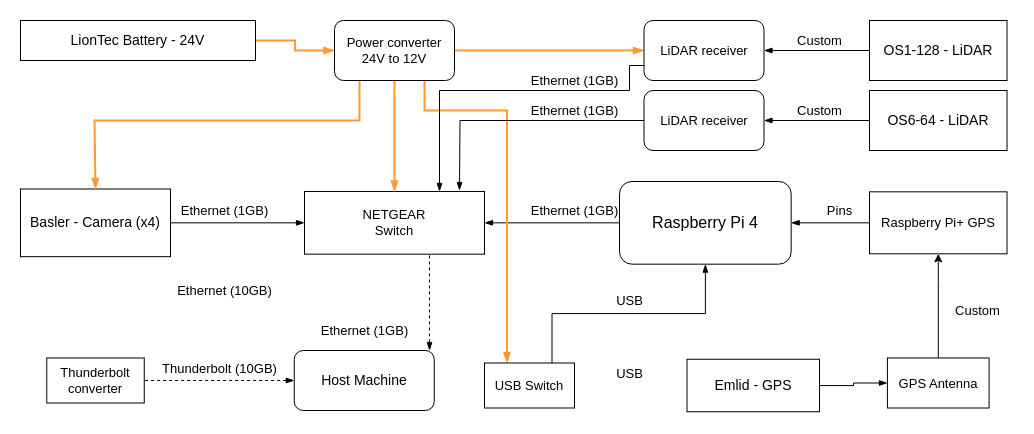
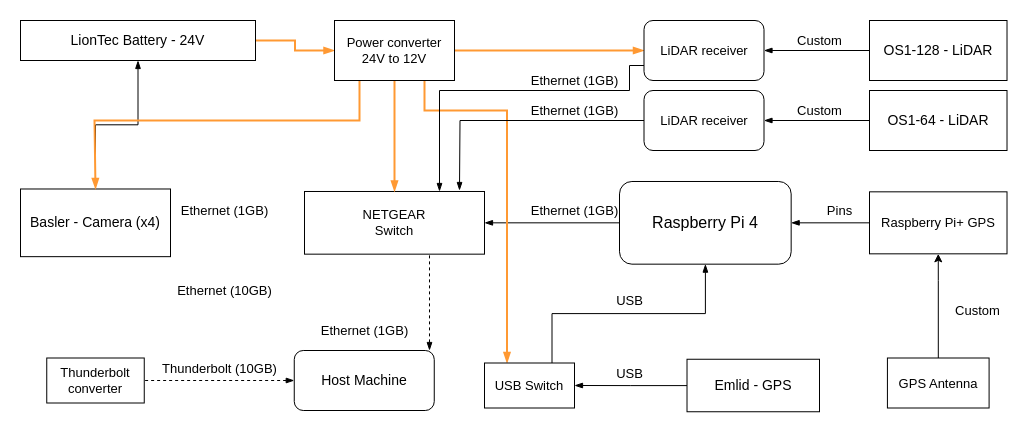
  <mxCell id="0" />
  <mxCell id="1" parent="0" />
  <mxCell id="2" style="edgeStyle=orthogonalEdgeStyle;rounded=0;orthogonalLoop=1;jettySize=auto;html=1;endArrow=blockThin;endFill=1;strokeColor=#000000;strokeWidth=1;fontFamily=Helvetica;fontColor=#000000;" parent="1" source="3" target="6" edge="1"><mxGeometry relative="1" as="geometry" /></mxCell>
  <mxCell id="3" value="&lt;div style=&quot;font-size: 16px&quot;&gt;Raspberry Pi 4&lt;br&gt;&lt;/div&gt;" style="rounded=1;whiteSpace=wrap;html=1;shadow=0;glass=0;comic=0;strokeColor=#000000;strokeWidth=1;fillColor=#ffffff;gradientColor=none;fontFamily=Helvetica;FType=g;fontSize=13;fontColor=#000000;" parent="1" vertex="1"><mxGeometry x="619" y="180.99" width="171.67" height="82.67" as="geometry" /></mxCell>
  <mxCell id="4" style="edgeStyle=orthogonalEdgeStyle;rounded=0;orthogonalLoop=1;jettySize=auto;html=1;entryX=1;entryY=0.5;entryDx=0;entryDy=0;endArrow=blockThin;endFill=1;strokeColor=#000000;strokeWidth=1;fontFamily=Helvetica;fontSize=13;fontColor=#000000;" parent="1" source="5" target="3" edge="1"><mxGeometry relative="1" as="geometry" /></mxCell>
  <mxCell id="5" value="&lt;font style=&quot;font-size: 13px&quot;&gt;Raspberry Pi+ GPS&lt;/font&gt;" style="rounded=0;whiteSpace=wrap;html=1;shadow=0;glass=0;comic=0;strokeColor=#000000;strokeWidth=1;fillColor=#ffffff;gradientColor=none;fontFamily=Helvetica;fontSize=13;fontColor=#000000;" parent="1" vertex="1"><mxGeometry x="869" y="191.33" width="137.51" height="62" as="geometry" /></mxCell>
  <mxCell id="6" value="&lt;div&gt;&lt;font style=&quot;font-size: 13px&quot;&gt;NETGEAR &lt;br&gt;&lt;/font&gt;&lt;/div&gt;&lt;div&gt;&lt;font style=&quot;font-size: 13px&quot;&gt;Switch&lt;/font&gt;&lt;/div&gt;" style="rounded=0;whiteSpace=wrap;html=1;shadow=0;glass=0;comic=0;strokeColor=#000000;strokeWidth=1;fillColor=#ffffff;gradientColor=none;fontFamily=Helvetica;fontSize=13;fontColor=#000000;" parent="1" vertex="1"><mxGeometry x="304" y="190.99" width="180" height="62.67" as="geometry" /></mxCell>
- <mxCell id="7" style="edgeStyle=orthogonalEdgeStyle;rounded=0;orthogonalLoop=1;jettySize=auto;html=1;endArrow=blockThin;endFill=1;fontFamily=Helvetica;fontSize=13;fontColor=#000000;strokeColor=#000000;" parent="1" source="8" target="6" edge="1"><mxGeometry relative="1" as="geometry" /></mxCell>
+ <mxCell id="7" style="edgeStyle=orthogonalEdgeStyle;rounded=0;orthogonalLoop=1;jettySize=auto;html=1;endArrow=blockThin;endFill=1;fontFamily=Helvetica;fontSize=13;fontColor=#000000;strokeColor=#000000;" parent="1" source="8" target="10" edge="1"><mxGeometry relative="1" as="geometry" /></mxCell>
  <mxCell id="8" value="&lt;div style=&quot;font-size: 14px&quot;&gt;Basler - Camera (x4)&lt;br&gt;&lt;/div&gt;" style="rounded=0;whiteSpace=wrap;html=1;shadow=0;glass=0;comic=0;strokeColor=#000000;strokeWidth=1;fillColor=#ffffff;gradientColor=none;fontFamily=Helvetica;fontSize=13;fontColor=#000000;" parent="1" vertex="1"><mxGeometry x="20" y="188.49" width="150" height="67.67" as="geometry" /></mxCell>
  <mxCell id="9" style="edgeStyle=orthogonalEdgeStyle;rounded=0;orthogonalLoop=1;jettySize=auto;html=1;fillColor=#ffe6cc;strokeColor=#FF9933;strokeWidth=2;endArrow=blockThin;endFill=1;fontFamily=Helvetica;fontSize=13;fontColor=#000000;" parent="1" source="10" target="15" edge="1"><mxGeometry relative="1" as="geometry" /></mxCell>
  <mxCell id="10" value="&lt;div style=&quot;font-size: 14px&quot;&gt;LionTec Battery - 24V&lt;br style=&quot;font-size: 13px&quot;&gt;&lt;/div&gt;" style="rounded=0;whiteSpace=wrap;html=1;shadow=0;glass=0;comic=0;strokeColor=#000000;strokeWidth=1;fillColor=#ffffff;gradientColor=none;fontFamily=Helvetica;fontSize=13;fontColor=#000000;" parent="1" vertex="1"><mxGeometry x="20" y="20" width="235" height="40" as="geometry" /></mxCell>
  <mxCell id="11" style="edgeStyle=orthogonalEdgeStyle;rounded=0;orthogonalLoop=1;jettySize=auto;html=1;endArrow=blockThin;endFill=1;strokeColor=#FF9933;strokeWidth=2;fontFamily=Helvetica;fontSize=13;fontColor=#000000;" parent="1" source="15" target="6" edge="1"><mxGeometry relative="1" as="geometry" /></mxCell>
  <mxCell id="12" style="edgeStyle=orthogonalEdgeStyle;rounded=0;orthogonalLoop=1;jettySize=auto;html=1;entryX=0.5;entryY=0;entryDx=0;entryDy=0;endArrow=blockThin;endFill=1;strokeColor=#FF9933;strokeWidth=2;fontFamily=Helvetica;fontSize=13;fontColor=#000000;" parent="1" source="15" target="8" edge="1"><mxGeometry relative="1" as="geometry"><Array as="points"><mxPoint x="359" y="120" /><mxPoint x="94" y="120" /></Array></mxGeometry></mxCell>
  <mxCell id="13" style="edgeStyle=orthogonalEdgeStyle;rounded=0;orthogonalLoop=1;jettySize=auto;html=1;entryX=0;entryY=0.5;entryDx=0;entryDy=0;endArrow=blockThin;endFill=1;strokeColor=#FF9933;strokeWidth=2;fontFamily=Helvetica;fontSize=13;fontColor=#000000;" parent="1" source="15" target="17" edge="1"><mxGeometry relative="1" as="geometry" /></mxCell>
  <mxCell id="14" style="edgeStyle=orthogonalEdgeStyle;rounded=0;orthogonalLoop=1;jettySize=auto;html=1;exitX=0.75;exitY=1;exitDx=0;exitDy=0;endArrow=blockThin;endFill=1;strokeColor=#FF9933;strokeWidth=2;entryX=0.25;entryY=0;entryDx=0;entryDy=0;fontFamily=Helvetica;fontColor=#000000;" parent="1" source="15" target="23" edge="1"><mxGeometry relative="1" as="geometry"><Array as="points"><mxPoint x="424" y="110" /><mxPoint x="507" y="110" /></Array></mxGeometry></mxCell>
- <mxCell id="15" value="Power converter 24V to 12V" style="rounded=1;whiteSpace=wrap;html=1;shadow=0;glass=0;comic=0;strokeColor=#000000;strokeWidth=1;fillColor=#ffffff;gradientColor=none;fontFamily=Helvetica;fontSize=13;fontColor=#000000;" parent="1" vertex="1"><mxGeometry x="334" y="20" width="120" height="60" as="geometry" /></mxCell>
+ <mxCell id="15" value="Power converter 24V to 12V" style="whiteSpace=wrap;html=1;shadow=0;glass=0;comic=0;strokeColor=#000000;strokeWidth=1;fillColor=#ffffff;gradientColor=none;fontFamily=Helvetica;fontSize=13;fontColor=#000000;rounded=0;" parent="1" vertex="1"><mxGeometry x="334" y="20" width="120" height="60" as="geometry" /></mxCell>
  <mxCell id="16" style="edgeStyle=orthogonalEdgeStyle;rounded=0;orthogonalLoop=1;jettySize=auto;html=1;entryX=0.75;entryY=0;entryDx=0;entryDy=0;endArrow=blockThin;endFill=1;strokeColor=#000000;strokeWidth=1;fontFamily=Helvetica;fontSize=13;fontColor=#000000;exitX=0;exitY=0.75;exitDx=0;exitDy=0;" parent="1" source="17" target="6" edge="1"><mxGeometry relative="1" as="geometry"><Array as="points"><mxPoint x="629" y="65" /><mxPoint x="629" y="90" /><mxPoint x="439" y="90" /></Array></mxGeometry></mxCell>
  <mxCell id="17" value="&lt;div style=&quot;font-size: 13px&quot;&gt;&lt;font&gt;LiDAR receiver&lt;/font&gt;&lt;/div&gt;" style="rounded=1;whiteSpace=wrap;html=1;shadow=0;glass=0;comic=0;strokeColor=#000000;strokeWidth=1;fillColor=#ffffff;gradientColor=none;fontFamily=Helvetica;fontSize=13;fontColor=#000000;" parent="1" vertex="1"><mxGeometry x="643.5" y="20" width="120" height="60" as="geometry" /></mxCell>
  <mxCell id="18" style="edgeStyle=orthogonalEdgeStyle;rounded=0;orthogonalLoop=1;jettySize=auto;html=1;entryX=0.5;entryY=1;entryDx=0;entryDy=0;fontFamily=Helvetica;fontColor=#000000;strokeColor=#000000;" parent="1" source="19" target="5" edge="1"><mxGeometry relative="1" as="geometry"><Array as="points"><mxPoint x="938" y="280" /><mxPoint x="938" y="280" /></Array><mxPoint x="947" y="250" as="targetPoint" /></mxGeometry></mxCell>
  <mxCell id="19" value="GPS Antenna" style="rounded=0;whiteSpace=wrap;html=1;shadow=0;glass=0;comic=0;strokeColor=#000000;strokeWidth=1;fillColor=#ffffff;gradientColor=none;fontFamily=Helvetica;fontSize=13;fontColor=#000000;" parent="1" vertex="1"><mxGeometry x="886.92" y="357.5" width="101.67" height="50" as="geometry" /></mxCell>
  <mxCell id="20" style="edgeStyle=orthogonalEdgeStyle;rounded=0;orthogonalLoop=1;jettySize=auto;html=1;endArrow=blockThin;endFill=1;strokeColor=#000000;strokeWidth=1;fontFamily=Helvetica;fontSize=13;fontColor=#000000;" parent="1" source="21" target="17" edge="1"><mxGeometry relative="1" as="geometry" /></mxCell>
  <mxCell id="21" value="&lt;div&gt;&lt;font style=&quot;font-size: 14px&quot;&gt;OS1-128 - LiDAR&lt;/font&gt;&lt;/div&gt;&lt;font style=&quot;font-size: 12px&quot;&gt;&lt;b&gt;&lt;font style=&quot;font-size: 12px&quot;&gt;&lt;/font&gt;&lt;/b&gt;&lt;/font&gt;" style="rounded=0;whiteSpace=wrap;html=1;shadow=0;glass=0;comic=0;strokeColor=#000000;strokeWidth=1;fillColor=#ffffff;gradientColor=none;fontFamily=Helvetica;fontSize=13;fontColor=#000000;" parent="1" vertex="1"><mxGeometry x="869" y="20" width="137.51" height="60" as="geometry" /></mxCell>
  <mxCell id="22" style="edgeStyle=orthogonalEdgeStyle;rounded=0;orthogonalLoop=1;jettySize=auto;html=1;exitX=0.75;exitY=0;exitDx=0;exitDy=0;endArrow=blockThin;endFill=1;strokeColor=#000000;strokeWidth=1;fontFamily=Helvetica;fontColor=#000000;" parent="1" source="23" target="3" edge="1"><mxGeometry relative="1" as="geometry" /></mxCell>
  <mxCell id="23" value="USB Switch" style="rounded=0;whiteSpace=wrap;html=1;shadow=0;glass=0;comic=0;strokeColor=#000000;strokeWidth=1;fillColor=#ffffff;gradientColor=none;fontFamily=Helvetica;fontSize=13;fontColor=#000000;" parent="1" vertex="1"><mxGeometry x="484" y="362.5" width="90" height="45" as="geometry" /></mxCell>
- <mxCell id="24" style="edgeStyle=orthogonalEdgeStyle;rounded=0;orthogonalLoop=1;jettySize=auto;html=1;endArrow=blockThin;endFill=1;strokeColor=#000000;strokeWidth=1;fontFamily=Helvetica;fontColor=#000000;" parent="1" source="25" target="19" edge="1"><mxGeometry relative="1" as="geometry" /></mxCell>
+ <mxCell id="24" style="edgeStyle=orthogonalEdgeStyle;rounded=0;orthogonalLoop=1;jettySize=auto;html=1;endArrow=blockThin;endFill=1;strokeColor=#000000;strokeWidth=1;fontFamily=Helvetica;fontColor=#000000;" parent="1" source="25" target="23" edge="1"><mxGeometry relative="1" as="geometry" /></mxCell>
  <mxCell id="25" value="&lt;font style=&quot;font-size: 14px&quot;&gt;Emlid - GPS&lt;/font&gt;&lt;font style=&quot;font-size: 14px&quot;&gt;&lt;br&gt;&lt;/font&gt;" style="rounded=0;whiteSpace=wrap;html=1;shadow=0;glass=0;comic=0;strokeColor=#000000;strokeWidth=1;fillColor=#ffffff;gradientColor=none;fontFamily=Helvetica;fontSize=13;fontColor=#000000;" parent="1" vertex="1"><mxGeometry x="686.51" y="358.75" width="132.49" height="52.5" as="geometry" /></mxCell>
  <mxCell id="26" value="Thunderbolt converter" style="rounded=0;whiteSpace=wrap;html=1;shadow=0;glass=0;comic=0;strokeColor=#000000;strokeWidth=1;fillColor=#ffffff;gradientColor=none;fontFamily=Helvetica;fontSize=13;fontColor=#000000;" parent="1" vertex="1"><mxGeometry x="46.25" y="357.5" width="97.5" height="45" as="geometry" /></mxCell>
  <mxCell id="27" value="&lt;div style=&quot;font-size: 13px;&quot;&gt;USB&lt;/div&gt;" style="text;html=1;align=center;verticalAlign=middle;resizable=0;points=[];autosize=1;fontFamily=Helvetica;fontSize=13;fontColor=#000000;" parent="1" vertex="1"><mxGeometry x="609" y="290" width="40" height="20" as="geometry" /></mxCell>
  <mxCell id="28" value="&lt;div&gt;Custom&lt;/div&gt;" style="text;html=1;align=center;verticalAlign=middle;resizable=0;points=[];autosize=1;fontFamily=Helvetica;fontSize=13;fontColor=#000000;" parent="1" vertex="1"><mxGeometry x="941.51" y="300" width="70" height="20" as="geometry" /></mxCell>
  <mxCell id="29" value="Pins" style="text;html=1;align=center;verticalAlign=middle;resizable=0;points=[];autosize=1;fontFamily=Helvetica;fontSize=13;fontColor=#000000;" parent="1" vertex="1"><mxGeometry x="819" y="200" width="40" height="20" as="geometry" /></mxCell>
  <mxCell id="30" value="Custom" style="text;html=1;align=center;verticalAlign=middle;resizable=0;points=[];autosize=1;fontFamily=Helvetica;fontSize=13;fontColor=#000000;" parent="1" vertex="1"><mxGeometry x="784" y="30" width="70" height="20" as="geometry" /></mxCell>
  <mxCell id="31" value="Ethernet (1GB)" style="text;html=1;align=center;verticalAlign=middle;resizable=0;points=[];autosize=1;fontFamily=Helvetica;fontSize=13;fontColor=#000000;" parent="1" vertex="1"><mxGeometry x="514" y="70" width="120" height="20" as="geometry" /></mxCell>
  <mxCell id="32" value="Ethernet (1GB)" style="text;html=1;align=center;verticalAlign=middle;resizable=0;points=[];autosize=1;fontFamily=Helvetica;fontSize=13;fontColor=#000000;" parent="1" vertex="1"><mxGeometry x="514" y="200" width="120" height="20" as="geometry" /></mxCell>
  <mxCell id="33" value="Ethernet (1GB)" style="text;html=1;align=center;verticalAlign=middle;resizable=0;points=[];autosize=1;fontFamily=Helvetica;fontSize=13;fontColor=#000000;" parent="1" vertex="1"><mxGeometry x="164" y="200" width="120" height="20" as="geometry" /></mxCell>
  <mxCell id="34" value="Ethernet (10GB)" style="text;html=1;align=center;verticalAlign=middle;resizable=0;points=[];autosize=1;fontFamily=Helvetica;fontSize=13;fontColor=#000000;" parent="1" vertex="1"><mxGeometry x="164" y="280" width="120" height="20" as="geometry" /></mxCell>
  <mxCell id="35" style="edgeStyle=orthogonalEdgeStyle;rounded=0;orthogonalLoop=1;jettySize=auto;html=1;endArrow=none;endFill=0;strokeColor=#000000;strokeWidth=1;fontFamily=Helvetica;fontSize=13;dashed=1;startArrow=blockThin;startFill=1;fontColor=#000000;" parent="1" source="37" target="6" edge="1"><mxGeometry relative="1" as="geometry"><Array as="points"><mxPoint x="429" y="290" /><mxPoint x="429" y="290" /></Array></mxGeometry></mxCell>
  <mxCell id="36" style="edgeStyle=orthogonalEdgeStyle;rounded=0;orthogonalLoop=1;jettySize=auto;html=1;endArrow=none;endFill=0;dashed=1;startArrow=blockThin;startFill=1;fontFamily=Helvetica;fontColor=#000000;strokeColor=#000000;" parent="1" source="37" target="26" edge="1"><mxGeometry relative="1" as="geometry" /></mxCell>
  <mxCell id="37" value="&lt;div&gt;&lt;font style=&quot;font-size: 14px&quot;&gt;Host Machine&lt;br&gt;&lt;/font&gt;&lt;/div&gt;" style="rounded=1;whiteSpace=wrap;html=1;shadow=0;glass=0;comic=0;strokeColor=#000000;strokeWidth=1;fillColor=#ffffff;gradientColor=none;fontFamily=Helvetica;fontSize=13;FType=g;fontColor=#000000;" parent="1" vertex="1"><mxGeometry x="293.75" y="350" width="140" height="60" as="geometry" /></mxCell>
  <mxCell id="38" value="Thunderbolt (10GB)" style="text;html=1;align=center;verticalAlign=middle;resizable=0;points=[];autosize=1;fontFamily=Helvetica;fontSize=13;fontColor=#000000;" parent="1" vertex="1"><mxGeometry x="143.75" y="357.5" width="150" height="20" as="geometry" /></mxCell>
  <mxCell id="39" value="Ethernet (1GB)" style="text;html=1;align=center;verticalAlign=middle;resizable=0;points=[];autosize=1;fontFamily=Helvetica;fontSize=13;fontColor=#000000;" parent="1" vertex="1"><mxGeometry x="304" y="320" width="120" height="20" as="geometry" /></mxCell>
  <mxCell id="40" value="&lt;div style=&quot;font-size: 13px;&quot;&gt;USB&lt;/div&gt;" style="text;html=1;align=center;verticalAlign=middle;resizable=0;points=[];autosize=1;fontFamily=Helvetica;fontSize=13;fontColor=#000000;" parent="1" vertex="1"><mxGeometry x="609" y="362.5" width="40" height="20" as="geometry" /></mxCell>
  <mxCell id="41" style="edgeStyle=orthogonalEdgeStyle;rounded=0;orthogonalLoop=1;jettySize=auto;html=1;strokeWidth=1;strokeColor=#000000;endArrow=blockThin;endFill=1;" parent="1" source="42" edge="1"><mxGeometry relative="1" as="geometry"><mxPoint x="459" y="190" as="targetPoint" /></mxGeometry></mxCell>
  <mxCell id="42" value="&lt;div style=&quot;font-size: 13px&quot;&gt;&lt;font&gt;LiDAR receiver&lt;/font&gt;&lt;/div&gt;" style="rounded=1;whiteSpace=wrap;html=1;shadow=0;glass=0;comic=0;strokeColor=#000000;strokeWidth=1;fillColor=#ffffff;gradientColor=none;fontFamily=Helvetica;fontSize=13;fontColor=#000000;" parent="1" vertex="1"><mxGeometry x="643.5" y="90" width="120" height="60" as="geometry" /></mxCell>
  <mxCell id="43" value="Ethernet (1GB)" style="text;html=1;align=center;verticalAlign=middle;resizable=0;points=[];autosize=1;fontFamily=Helvetica;fontSize=13;fontColor=#000000;" parent="1" vertex="1"><mxGeometry x="514" y="100" width="120" height="20" as="geometry" /></mxCell>
  <mxCell id="44" value="" style="edgeStyle=orthogonalEdgeStyle;rounded=0;orthogonalLoop=1;jettySize=auto;html=1;endArrow=blockThin;endFill=1;strokeColor=#000000;strokeWidth=1;entryX=1;entryY=0.5;entryDx=0;entryDy=0;" parent="1" source="45" target="42" edge="1"><mxGeometry relative="1" as="geometry" /></mxCell>
- <mxCell id="45" value="&lt;div&gt;&lt;font style=&quot;font-size: 14px&quot;&gt;OS6-64 - LiDAR&lt;/font&gt;&lt;/div&gt;&lt;font style=&quot;font-size: 12px&quot;&gt;&lt;b&gt;&lt;font style=&quot;font-size: 12px&quot;&gt;&lt;/font&gt;&lt;/b&gt;&lt;/font&gt;" style="rounded=0;whiteSpace=wrap;html=1;shadow=0;glass=0;comic=0;strokeColor=#000000;strokeWidth=1;fillColor=#ffffff;gradientColor=none;fontFamily=Helvetica;fontSize=13;fontColor=#000000;" parent="1" vertex="1"><mxGeometry x="869" y="90" width="137.51" height="60" as="geometry" /></mxCell>
+ <mxCell id="45" value="&lt;div&gt;&lt;font style=&quot;font-size: 14px&quot;&gt;OS1-64 - LiDAR&lt;/font&gt;&lt;/div&gt;&lt;font style=&quot;font-size: 12px&quot;&gt;&lt;b&gt;&lt;font style=&quot;font-size: 12px&quot;&gt;&lt;/font&gt;&lt;/b&gt;&lt;/font&gt;" style="rounded=0;whiteSpace=wrap;html=1;shadow=0;glass=0;comic=0;strokeColor=#000000;strokeWidth=1;fillColor=#ffffff;gradientColor=none;fontFamily=Helvetica;fontSize=13;fontColor=#000000;" parent="1" vertex="1"><mxGeometry x="869" y="90" width="137.51" height="60" as="geometry" /></mxCell>
  <mxCell id="46" value="Custom" style="text;html=1;align=center;verticalAlign=middle;resizable=0;points=[];autosize=1;fontFamily=Helvetica;fontSize=13;fontColor=#000000;" parent="1" vertex="1"><mxGeometry x="784" y="100" width="70" height="20" as="geometry" /></mxCell>
